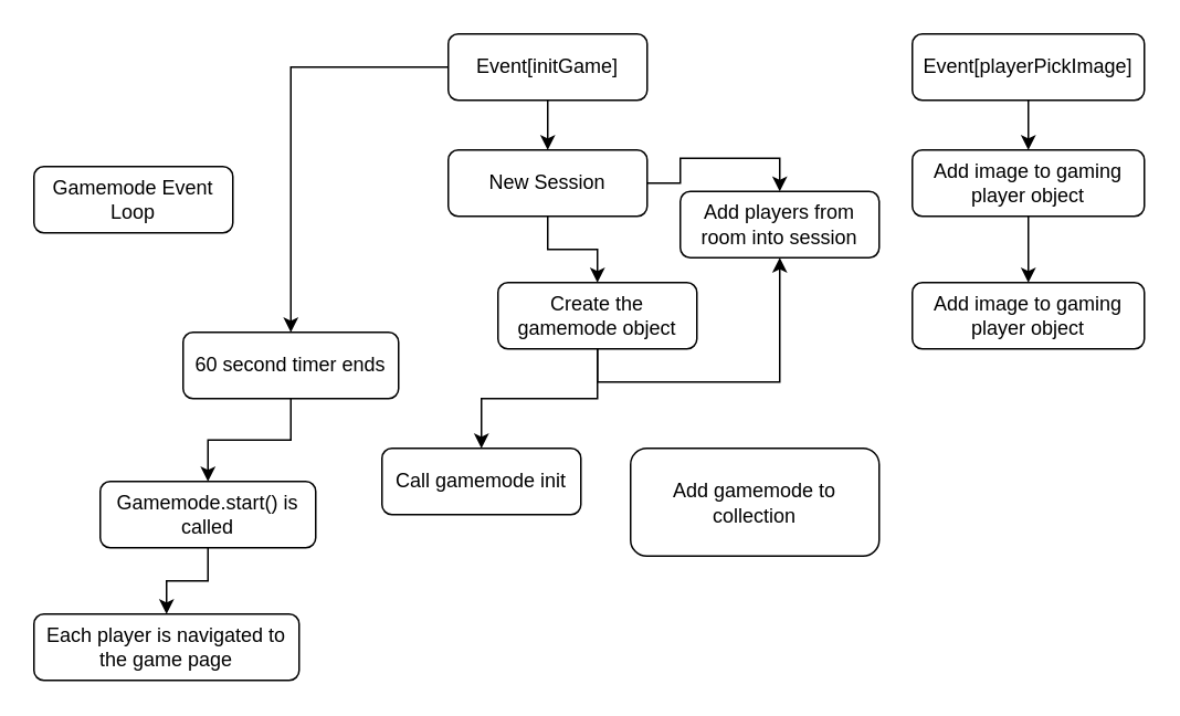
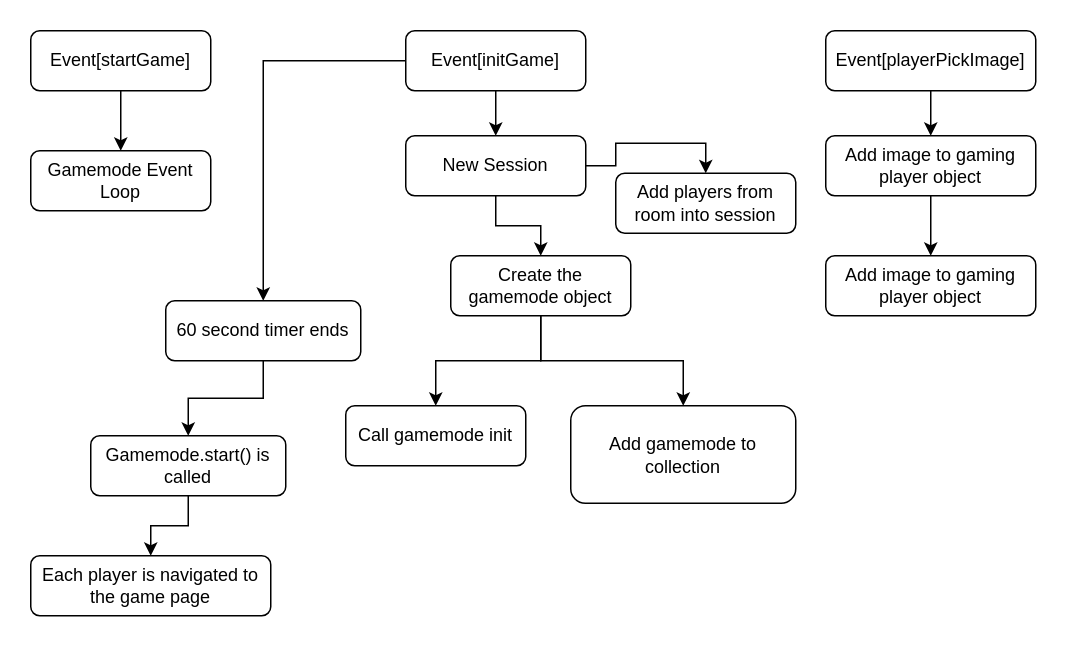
  <mxCell id="0" />
  <mxCell id="1" parent="0" />
  <mxCell id="2" style="edgeStyle=orthogonalEdgeStyle;rounded=0;orthogonalLoop=1;jettySize=auto;html=1;entryX=0.5;entryY=0;entryDx=0;entryDy=0;" edge="1" parent="1" source="4" target="7"><mxGeometry relative="1" as="geometry" /></mxCell>
  <mxCell id="3" style="edgeStyle=orthogonalEdgeStyle;rounded=0;orthogonalLoop=1;jettySize=auto;html=1;entryX=0.5;entryY=0;entryDx=0;entryDy=0;" edge="1" parent="1" source="4" target="22"><mxGeometry relative="1" as="geometry"><mxPoint x="200" y="90" as="targetPoint" /></mxGeometry></mxCell>
  <mxCell id="4" value="Event[initGame]" style="rounded=1;whiteSpace=wrap;html=1;fontSize=12;glass=0;strokeWidth=1;shadow=0;" parent="1" vertex="1"><mxGeometry x="270" y="20" width="120" height="40" as="geometry" /></mxCell>
  <mxCell id="5" style="edgeStyle=orthogonalEdgeStyle;rounded=0;orthogonalLoop=1;jettySize=auto;html=1;entryX=0.5;entryY=0;entryDx=0;entryDy=0;" edge="1" parent="1" source="7" target="14"><mxGeometry relative="1" as="geometry" /></mxCell>
  <mxCell id="6" style="edgeStyle=orthogonalEdgeStyle;rounded=0;orthogonalLoop=1;jettySize=auto;html=1;entryX=0.5;entryY=0;entryDx=0;entryDy=0;" edge="1" parent="1" source="7" target="8"><mxGeometry relative="1" as="geometry" /></mxCell>
  <mxCell id="7" value="New Session" style="rounded=1;whiteSpace=wrap;html=1;fontSize=12;glass=0;strokeWidth=1;shadow=0;" vertex="1" parent="1"><mxGeometry x="270" y="90" width="120" height="40" as="geometry" /></mxCell>
  <mxCell id="8" value="Add players from room into session" style="rounded=1;whiteSpace=wrap;html=1;fontSize=12;glass=0;strokeWidth=1;shadow=0;" vertex="1" parent="1"><mxGeometry x="410" y="115" width="120" height="40" as="geometry" /></mxCell>
+ <mxCell id="9" style="edgeStyle=orthogonalEdgeStyle;rounded=0;orthogonalLoop=1;jettySize=auto;html=1;entryX=0.5;entryY=0;entryDx=0;entryDy=0;" edge="1" parent="1" source="10" target="11"><mxGeometry relative="1" as="geometry" /></mxCell>
+ <mxCell id="10" value="Event[startGame]" style="rounded=1;whiteSpace=wrap;html=1;fontSize=12;glass=0;strokeWidth=1;shadow=0;" vertex="1" parent="1"><mxGeometry x="20" y="20" width="120" height="40" as="geometry" /></mxCell>
  <mxCell id="11" value="Gamemode Event Loop" style="rounded=1;whiteSpace=wrap;html=1;fontSize=12;glass=0;strokeWidth=1;shadow=0;" vertex="1" parent="1"><mxGeometry x="20" y="100" width="120" height="40" as="geometry" /></mxCell>
  <mxCell id="12" style="edgeStyle=orthogonalEdgeStyle;rounded=0;orthogonalLoop=1;jettySize=auto;html=1;entryX=0.5;entryY=0;entryDx=0;entryDy=0;" edge="1" parent="1" source="14" target="15"><mxGeometry relative="1" as="geometry" /></mxCell>
- <mxCell id="13" style="edgeStyle=orthogonalEdgeStyle;rounded=0;orthogonalLoop=1;jettySize=auto;html=1;exitX=0.5;exitY=1;exitDx=0;exitDy=0;" edge="1" parent="1" source="14" target="8"><mxGeometry relative="1" as="geometry" /></mxCell>
+ <mxCell id="13" style="edgeStyle=orthogonalEdgeStyle;rounded=0;orthogonalLoop=1;jettySize=auto;html=1;exitX=0.5;exitY=1;exitDx=0;exitDy=0;entryX=0.5;entryY=0;entryDx=0;entryDy=0;" edge="1" parent="1" source="14" target="16"><mxGeometry relative="1" as="geometry" /></mxCell>
  <mxCell id="14" value="Create the gamemode object" style="rounded=1;whiteSpace=wrap;html=1;fontSize=12;glass=0;strokeWidth=1;shadow=0;" vertex="1" parent="1"><mxGeometry x="300" y="170" width="120" height="40" as="geometry" /></mxCell>
  <mxCell id="15" value="Call gamemode init" style="rounded=1;whiteSpace=wrap;html=1;fontSize=12;glass=0;strokeWidth=1;shadow=0;" vertex="1" parent="1"><mxGeometry x="230" y="270" width="120" height="40" as="geometry" /></mxCell>
  <mxCell id="16" value="Add gamemode to collection" style="rounded=1;whiteSpace=wrap;html=1;fontSize=12;glass=0;strokeWidth=1;shadow=0;" vertex="1" parent="1"><mxGeometry x="380" y="270" width="150" height="65" as="geometry" /></mxCell>
  <mxCell id="17" style="edgeStyle=orthogonalEdgeStyle;rounded=0;orthogonalLoop=1;jettySize=auto;html=1;entryX=0.5;entryY=0;entryDx=0;entryDy=0;" edge="1" parent="1" source="18" target="20"><mxGeometry relative="1" as="geometry" /></mxCell>
  <mxCell id="18" value="Event[playerPickImage]" style="rounded=1;whiteSpace=wrap;html=1;fontSize=12;glass=0;strokeWidth=1;shadow=0;" vertex="1" parent="1"><mxGeometry x="550" y="20" width="140" height="40" as="geometry" /></mxCell>
  <mxCell id="19" style="edgeStyle=orthogonalEdgeStyle;rounded=0;orthogonalLoop=1;jettySize=auto;html=1;entryX=0.5;entryY=0;entryDx=0;entryDy=0;" edge="1" parent="1" source="20" target="26"><mxGeometry relative="1" as="geometry" /></mxCell>
  <mxCell id="20" value="Add image to gaming player object" style="rounded=1;whiteSpace=wrap;html=1;fontSize=12;glass=0;strokeWidth=1;shadow=0;" vertex="1" parent="1"><mxGeometry x="550" y="90" width="140" height="40" as="geometry" /></mxCell>
  <mxCell id="21" style="edgeStyle=orthogonalEdgeStyle;rounded=0;orthogonalLoop=1;jettySize=auto;html=1;entryX=0.5;entryY=0;entryDx=0;entryDy=0;" edge="1" parent="1" source="22" target="24"><mxGeometry relative="1" as="geometry" /></mxCell>
  <mxCell id="22" value="60 second timer ends" style="rounded=1;whiteSpace=wrap;html=1;fontSize=12;glass=0;strokeWidth=1;shadow=0;" vertex="1" parent="1"><mxGeometry x="110" y="200" width="130" height="40" as="geometry" /></mxCell>
  <mxCell id="23" style="edgeStyle=orthogonalEdgeStyle;rounded=0;orthogonalLoop=1;jettySize=auto;html=1;exitX=0.5;exitY=1;exitDx=0;exitDy=0;entryX=0.5;entryY=0;entryDx=0;entryDy=0;" edge="1" parent="1" source="24" target="25"><mxGeometry relative="1" as="geometry"><mxPoint x="220" y="380" as="targetPoint" /></mxGeometry></mxCell>
  <mxCell id="24" value="Gamemode.start() is called" style="rounded=1;whiteSpace=wrap;html=1;fontSize=12;glass=0;strokeWidth=1;shadow=0;" vertex="1" parent="1"><mxGeometry x="60" y="290" width="130" height="40" as="geometry" /></mxCell>
  <mxCell id="25" value="Each player is navigated to the game page" style="rounded=1;whiteSpace=wrap;html=1;fontSize=12;glass=0;strokeWidth=1;shadow=0;" vertex="1" parent="1"><mxGeometry x="20" y="370" width="160" height="40" as="geometry" /></mxCell>
  <mxCell id="26" value="Add image to gaming player object" style="rounded=1;whiteSpace=wrap;html=1;fontSize=12;glass=0;strokeWidth=1;shadow=0;" vertex="1" parent="1"><mxGeometry x="550" y="170" width="140" height="40" as="geometry" /></mxCell>
